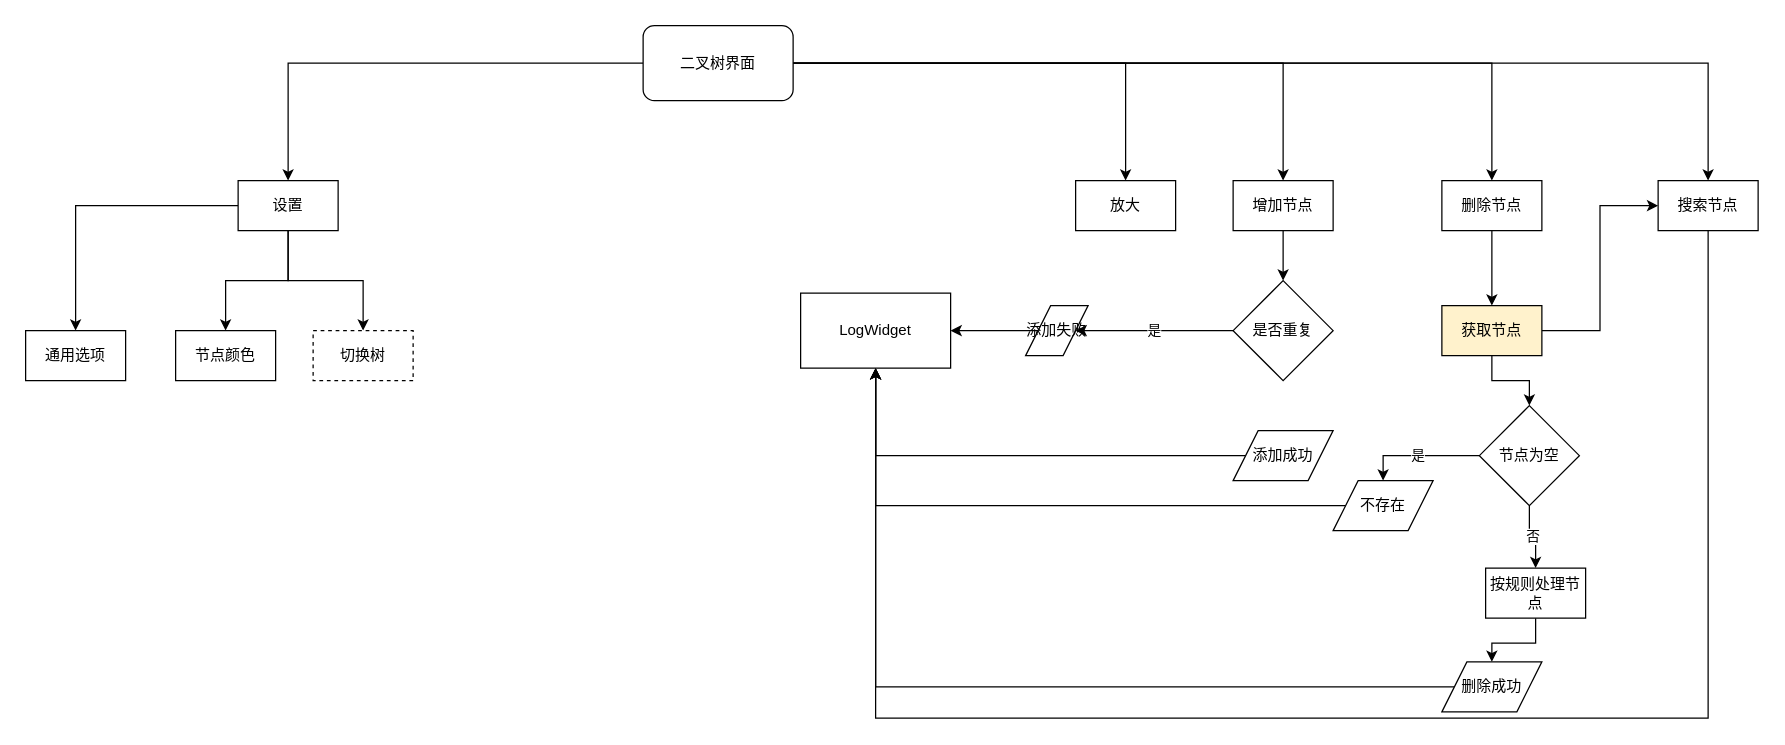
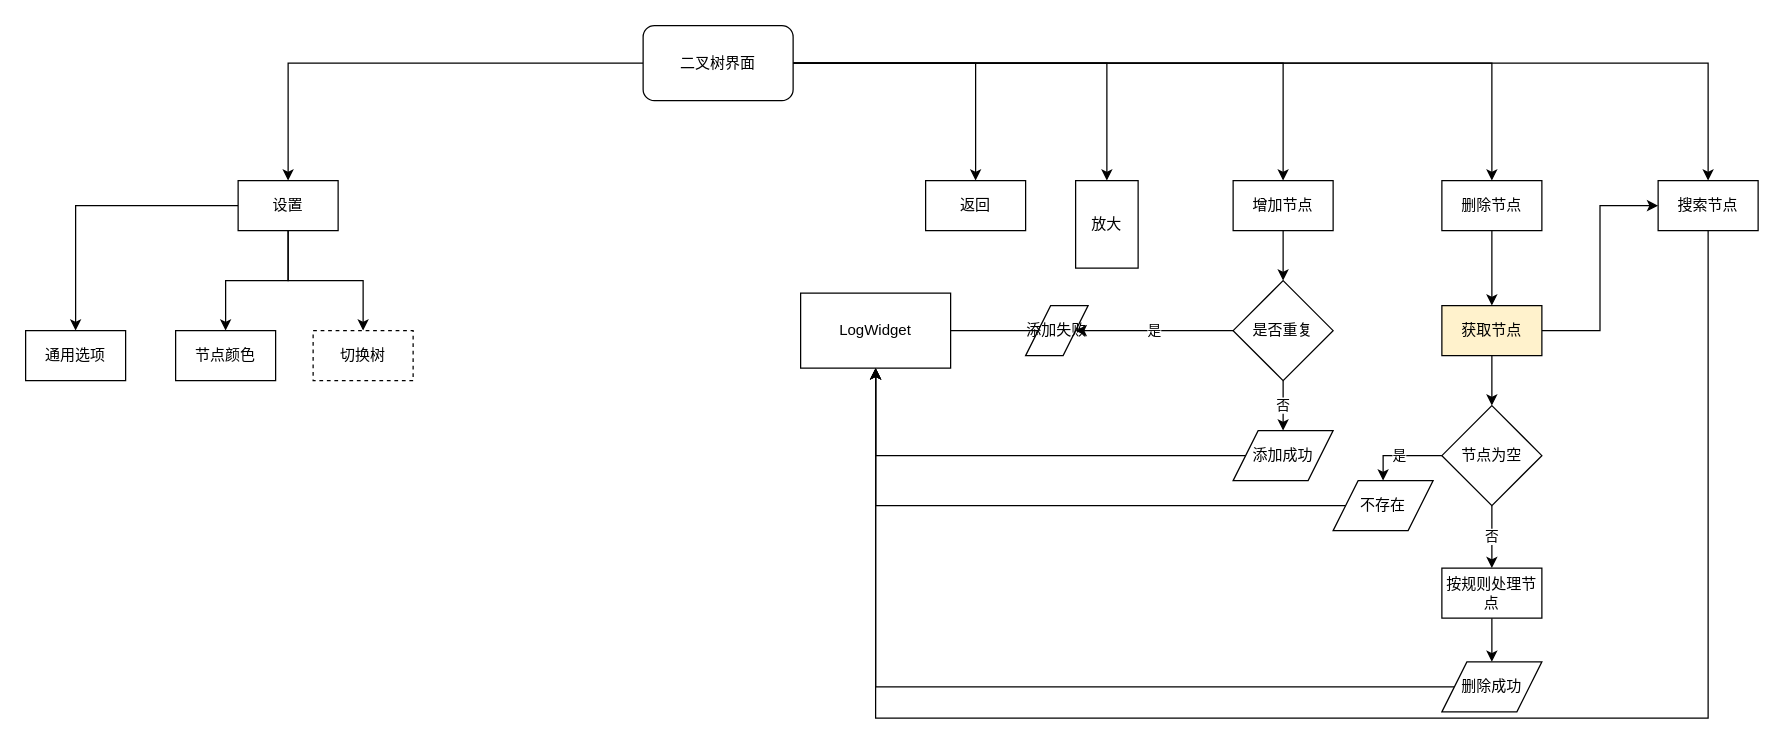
  <mxCell id="0" />
  <mxCell id="1" parent="0" />
  <mxCell id="2" style="edgeStyle=orthogonalEdgeStyle;rounded=0;orthogonalLoop=1;jettySize=auto;html=1;entryX=0.5;entryY=0;entryDx=0;entryDy=0;" edge="1" parent="1" source="8" target="10"><mxGeometry relative="1" as="geometry" /></mxCell>
  <mxCell id="3" style="edgeStyle=orthogonalEdgeStyle;rounded=0;orthogonalLoop=1;jettySize=auto;html=1;" edge="1" parent="1" source="8" target="12"><mxGeometry relative="1" as="geometry" /></mxCell>
  <mxCell id="4" style="edgeStyle=orthogonalEdgeStyle;rounded=0;orthogonalLoop=1;jettySize=auto;html=1;entryX=0.5;entryY=0;entryDx=0;entryDy=0;" edge="1" parent="1" source="8" target="14"><mxGeometry relative="1" as="geometry" /></mxCell>
+ <mxCell id="5" style="edgeStyle=orthogonalEdgeStyle;rounded=0;orthogonalLoop=1;jettySize=auto;html=1;" edge="1" parent="1" source="8" target="35"><mxGeometry relative="1" as="geometry" /></mxCell>
  <mxCell id="6" style="edgeStyle=orthogonalEdgeStyle;rounded=0;orthogonalLoop=1;jettySize=auto;html=1;" edge="1" parent="1" source="8" target="36"><mxGeometry relative="1" as="geometry" /></mxCell>
  <mxCell id="7" style="edgeStyle=orthogonalEdgeStyle;rounded=0;orthogonalLoop=1;jettySize=auto;html=1;entryX=0.5;entryY=0;entryDx=0;entryDy=0;" edge="1" parent="1" source="8" target="40"><mxGeometry relative="1" as="geometry"><mxPoint x="460" y="120" as="targetPoint" /></mxGeometry></mxCell>
  <mxCell id="8" value="二叉树界面" style="rounded=1;whiteSpace=wrap;html=1;" vertex="1" parent="1"><mxGeometry x="514" y="20" width="120" height="60" as="geometry" /></mxCell>
  <mxCell id="9" style="edgeStyle=orthogonalEdgeStyle;rounded=0;orthogonalLoop=1;jettySize=auto;html=1;exitX=0.5;exitY=1;exitDx=0;exitDy=0;entryX=0.5;entryY=0;entryDx=0;entryDy=0;" edge="1" parent="1" source="10" target="17"><mxGeometry relative="1" as="geometry" /></mxCell>
  <mxCell id="10" value="增加节点" style="rounded=0;whiteSpace=wrap;html=1;" vertex="1" parent="1"><mxGeometry x="986" y="144" width="80" height="40" as="geometry" /></mxCell>
  <mxCell id="11" style="edgeStyle=orthogonalEdgeStyle;rounded=0;orthogonalLoop=1;jettySize=auto;html=1;entryX=0.5;entryY=0;entryDx=0;entryDy=0;" edge="1" parent="1" source="12" target="25"><mxGeometry relative="1" as="geometry" /></mxCell>
  <mxCell id="12" value="删除节点" style="rounded=0;whiteSpace=wrap;html=1;" vertex="1" parent="1"><mxGeometry x="1153" y="144" width="80" height="40" as="geometry" /></mxCell>
  <mxCell id="13" style="edgeStyle=orthogonalEdgeStyle;rounded=0;orthogonalLoop=1;jettySize=auto;html=1;" edge="1" parent="1" source="14" target="20"><mxGeometry relative="1" as="geometry"><Array as="points"><mxPoint x="1366" y="574" /><mxPoint x="700" y="574" /></Array></mxGeometry></mxCell>
  <mxCell id="14" value="搜索节点" style="rounded=0;whiteSpace=wrap;html=1;" vertex="1" parent="1"><mxGeometry x="1326" y="144" width="80" height="40" as="geometry" /></mxCell>
+ <mxCell id="15" value="否" style="edgeStyle=orthogonalEdgeStyle;rounded=0;orthogonalLoop=1;jettySize=auto;html=1;" edge="1" parent="1" source="17" target="19"><mxGeometry relative="1" as="geometry" /></mxCell>
  <mxCell id="16" value="是" style="edgeStyle=orthogonalEdgeStyle;rounded=0;orthogonalLoop=1;jettySize=auto;html=1;entryX=1;entryY=0.5;entryDx=0;entryDy=0;" edge="1" parent="1" source="17" target="22"><mxGeometry relative="1" as="geometry" /></mxCell>
  <mxCell id="17" value="是否重复" style="rhombus;whiteSpace=wrap;html=1;" vertex="1" parent="1"><mxGeometry x="986" y="224" width="80" height="80" as="geometry" /></mxCell>
  <mxCell id="18" style="edgeStyle=orthogonalEdgeStyle;rounded=0;orthogonalLoop=1;jettySize=auto;html=1;entryX=0.5;entryY=1;entryDx=0;entryDy=0;entryPerimeter=0;" edge="1" parent="1" source="19" target="20"><mxGeometry relative="1" as="geometry"><mxPoint x="820" y="289" as="targetPoint" /></mxGeometry></mxCell>
  <mxCell id="19" value="添加成功" style="shape=parallelogram;perimeter=parallelogramPerimeter;whiteSpace=wrap;html=1;fixedSize=1;" vertex="1" parent="1"><mxGeometry x="986" y="344" width="80" height="40" as="geometry" /></mxCell>
  <mxCell id="20" value="LogWidget" style="rounded=0;whiteSpace=wrap;html=1;" vertex="1" parent="1"><mxGeometry x="640" y="234" width="120" height="60" as="geometry" /></mxCell>
- <mxCell id="21" style="edgeStyle=orthogonalEdgeStyle;rounded=0;orthogonalLoop=1;jettySize=auto;html=1;entryX=1;entryY=0.5;entryDx=0;entryDy=0;" edge="1" parent="1" source="22" target="20"><mxGeometry relative="1" as="geometry" /></mxCell>
+ <mxCell id="21" style="edgeStyle=orthogonalEdgeStyle;rounded=0;orthogonalLoop=1;jettySize=auto;html=1;entryX=1;entryY=0.5;entryDx=0;entryDy=0;endArrow=none;" edge="1" parent="1" source="22" target="20"><mxGeometry relative="1" as="geometry" /></mxCell>
  <mxCell id="22" value="添加失败" style="shape=parallelogram;perimeter=parallelogramPerimeter;whiteSpace=wrap;html=1;fixedSize=1;" vertex="1" parent="1"><mxGeometry x="820" y="244" width="50" height="40" as="geometry" /></mxCell>
  <mxCell id="23" style="edgeStyle=orthogonalEdgeStyle;rounded=0;orthogonalLoop=1;jettySize=auto;html=1;entryX=0;entryY=0.5;entryDx=0;entryDy=0;" edge="1" parent="1" source="25" target="14"><mxGeometry relative="1" as="geometry" /></mxCell>
  <mxCell id="24" style="edgeStyle=orthogonalEdgeStyle;rounded=0;orthogonalLoop=1;jettySize=auto;html=1;entryX=0.5;entryY=0;entryDx=0;entryDy=0;" edge="1" parent="1" source="25" target="28"><mxGeometry relative="1" as="geometry" /></mxCell>
  <mxCell id="25" value="获取节点" style="rounded=0;whiteSpace=wrap;html=1;fillColor=#fff2cc;" vertex="1" parent="1"><mxGeometry x="1153" y="244" width="80" height="40" as="geometry" /></mxCell>
  <mxCell id="26" value="是" style="edgeStyle=orthogonalEdgeStyle;rounded=0;orthogonalLoop=1;jettySize=auto;html=1;entryX=0.5;entryY=0;entryDx=0;entryDy=0;" edge="1" parent="1" source="28" target="30"><mxGeometry relative="1" as="geometry" /></mxCell>
  <mxCell id="27" value="否" style="edgeStyle=orthogonalEdgeStyle;rounded=0;orthogonalLoop=1;jettySize=auto;html=1;entryX=0.5;entryY=0;entryDx=0;entryDy=0;" edge="1" parent="1" source="28" target="32"><mxGeometry relative="1" as="geometry" /></mxCell>
- <mxCell id="28" value="节点为空" style="rhombus;whiteSpace=wrap;html=1;" vertex="1" parent="1"><mxGeometry x="1183" y="324" width="80" height="80" as="geometry" /></mxCell>
+ <mxCell id="28" value="节点为空" style="rhombus;whiteSpace=wrap;html=1;" vertex="1" parent="1"><mxGeometry x="1153" y="324" width="80" height="80" as="geometry" /></mxCell>
  <mxCell id="29" style="edgeStyle=orthogonalEdgeStyle;rounded=0;orthogonalLoop=1;jettySize=auto;html=1;entryX=0.5;entryY=1;entryDx=0;entryDy=0;" edge="1" parent="1" source="30" target="20"><mxGeometry relative="1" as="geometry" /></mxCell>
  <mxCell id="30" value="不存在" style="shape=parallelogram;perimeter=parallelogramPerimeter;whiteSpace=wrap;html=1;fixedSize=1;" vertex="1" parent="1"><mxGeometry x="1066" y="384" width="80" height="40" as="geometry" /></mxCell>
  <mxCell id="31" style="edgeStyle=orthogonalEdgeStyle;rounded=0;orthogonalLoop=1;jettySize=auto;html=1;entryX=0.5;entryY=0;entryDx=0;entryDy=0;" edge="1" parent="1" source="32" target="34"><mxGeometry relative="1" as="geometry" /></mxCell>
- <mxCell id="32" value="按规则处理节点" style="rounded=0;whiteSpace=wrap;html=1;" vertex="1" parent="1"><mxGeometry x="1188" y="454" width="80" height="40" as="geometry" /></mxCell>
+ <mxCell id="32" value="按规则处理节点" style="rounded=0;whiteSpace=wrap;html=1;" vertex="1" parent="1"><mxGeometry x="1153" y="454" width="80" height="40" as="geometry" /></mxCell>
  <mxCell id="33" style="edgeStyle=orthogonalEdgeStyle;rounded=0;orthogonalLoop=1;jettySize=auto;html=1;entryX=0.5;entryY=1;entryDx=0;entryDy=0;" edge="1" parent="1" source="34" target="20"><mxGeometry relative="1" as="geometry" /></mxCell>
  <mxCell id="34" value="删除成功" style="shape=parallelogram;perimeter=parallelogramPerimeter;whiteSpace=wrap;html=1;fixedSize=1;" vertex="1" parent="1"><mxGeometry x="1153" y="529" width="80" height="40" as="geometry" /></mxCell>
- <mxCell id="36" value="放大" style="rounded=0;whiteSpace=wrap;html=1;" vertex="1" parent="1"><mxGeometry x="860" y="144" width="80" height="40" as="geometry" /></mxCell>
+ <mxCell id="35" value="返回" style="rounded=0;whiteSpace=wrap;html=1;" vertex="1" parent="1"><mxGeometry x="740" y="144" width="80" height="40" as="geometry" /></mxCell>
+ <mxCell id="36" value="放大" style="rounded=0;whiteSpace=wrap;html=1;" vertex="1" parent="1"><mxGeometry x="860" y="144" width="50" height="70" as="geometry" /></mxCell>
  <mxCell id="37" style="edgeStyle=orthogonalEdgeStyle;rounded=0;orthogonalLoop=1;jettySize=auto;html=1;entryX=0.5;entryY=0;entryDx=0;entryDy=0;" edge="1" parent="1" source="40" target="41"><mxGeometry relative="1" as="geometry" /></mxCell>
  <mxCell id="38" style="edgeStyle=orthogonalEdgeStyle;rounded=0;orthogonalLoop=1;jettySize=auto;html=1;entryX=0.5;entryY=0;entryDx=0;entryDy=0;" edge="1" parent="1" source="40" target="42"><mxGeometry relative="1" as="geometry" /></mxCell>
  <mxCell id="39" style="edgeStyle=orthogonalEdgeStyle;rounded=0;orthogonalLoop=1;jettySize=auto;html=1;entryX=0.5;entryY=0;entryDx=0;entryDy=0;" edge="1" parent="1" source="40" target="43"><mxGeometry relative="1" as="geometry" /></mxCell>
  <mxCell id="40" value="设置" style="rounded=0;whiteSpace=wrap;html=1;" vertex="1" parent="1"><mxGeometry x="190" y="144" width="80" height="40" as="geometry" /></mxCell>
  <mxCell id="41" value="通用选项" style="rounded=0;whiteSpace=wrap;html=1;" vertex="1" parent="1"><mxGeometry x="20" y="264" width="80" height="40" as="geometry" /></mxCell>
  <mxCell id="42" value="节点颜色" style="rounded=0;whiteSpace=wrap;html=1;" vertex="1" parent="1"><mxGeometry x="140" y="264" width="80" height="40" as="geometry" /></mxCell>
  <mxCell id="43" value="切换树" style="rounded=0;whiteSpace=wrap;html=1;dashed=1;" vertex="1" parent="1"><mxGeometry x="250" y="264" width="80" height="40" as="geometry" /></mxCell>
